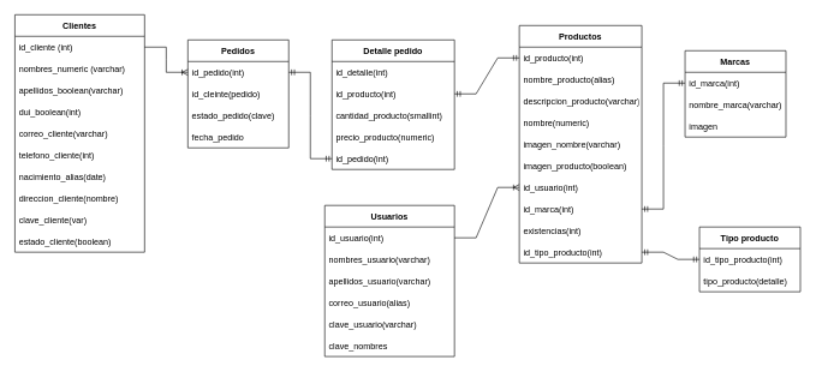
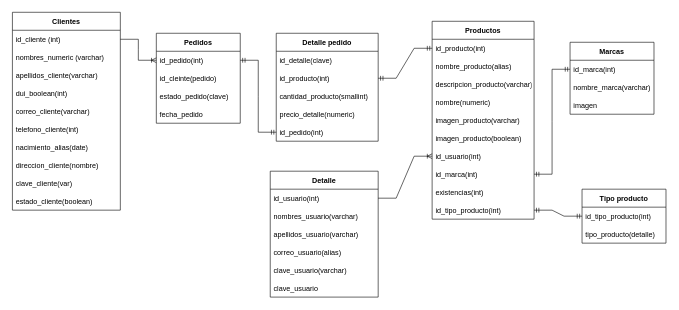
  <mxCell id="0" />
  <mxCell id="1" parent="0" />
  <mxCell id="2" value="Clientes" style="swimlane;fontStyle=1;childLayout=stackLayout;horizontal=1;startSize=30;horizontalStack=0;resizeParent=1;resizeParentMax=0;resizeLast=0;collapsible=1;marginBottom=0;" parent="1" vertex="1"><mxGeometry x="20" y="20" width="180" height="330" as="geometry" /></mxCell>
  <mxCell id="3" value="id_cliente (int)" style="text;strokeColor=none;fillColor=none;align=left;verticalAlign=middle;spacingLeft=4;spacingRight=4;overflow=hidden;points=[[0,0.5],[1,0.5]];portConstraint=eastwest;rotatable=0;" parent="2" vertex="1"><mxGeometry y="30" width="180" height="30" as="geometry" /></mxCell>
  <mxCell id="4" value="nombres_numeric (varchar)" style="text;strokeColor=none;fillColor=none;align=left;verticalAlign=middle;spacingLeft=4;spacingRight=4;overflow=hidden;points=[[0,0.5],[1,0.5]];portConstraint=eastwest;rotatable=0;" parent="2" vertex="1"><mxGeometry y="60" width="180" height="30" as="geometry" /></mxCell>
- <mxCell id="5" value="apellidos_boolean(varchar)" style="text;strokeColor=none;fillColor=none;align=left;verticalAlign=middle;spacingLeft=4;spacingRight=4;overflow=hidden;points=[[0,0.5],[1,0.5]];portConstraint=eastwest;rotatable=0;" parent="2" vertex="1"><mxGeometry y="90" width="180" height="30" as="geometry" /></mxCell>
+ <mxCell id="5" value="apellidos_cliente(varchar)" style="text;strokeColor=none;fillColor=none;align=left;verticalAlign=middle;spacingLeft=4;spacingRight=4;overflow=hidden;points=[[0,0.5],[1,0.5]];portConstraint=eastwest;rotatable=0;" parent="2" vertex="1"><mxGeometry y="90" width="180" height="30" as="geometry" /></mxCell>
  <mxCell id="6" value="dui_boolean(int)" style="text;strokeColor=none;fillColor=none;align=left;verticalAlign=middle;spacingLeft=4;spacingRight=4;overflow=hidden;points=[[0,0.5],[1,0.5]];portConstraint=eastwest;rotatable=0;" parent="2" vertex="1"><mxGeometry y="120" width="180" height="30" as="geometry" /></mxCell>
  <mxCell id="7" value="correo_cliente(varchar)" style="text;strokeColor=none;fillColor=none;align=left;verticalAlign=middle;spacingLeft=4;spacingRight=4;overflow=hidden;points=[[0,0.5],[1,0.5]];portConstraint=eastwest;rotatable=0;" parent="2" vertex="1"><mxGeometry y="150" width="180" height="30" as="geometry" /></mxCell>
  <mxCell id="8" value="telefono_cliente(int)" style="text;strokeColor=none;fillColor=none;align=left;verticalAlign=middle;spacingLeft=4;spacingRight=4;overflow=hidden;points=[[0,0.5],[1,0.5]];portConstraint=eastwest;rotatable=0;" parent="2" vertex="1"><mxGeometry y="180" width="180" height="30" as="geometry" /></mxCell>
  <mxCell id="9" value="nacimiento_alias(date)" style="text;strokeColor=none;fillColor=none;align=left;verticalAlign=middle;spacingLeft=4;spacingRight=4;overflow=hidden;points=[[0,0.5],[1,0.5]];portConstraint=eastwest;rotatable=0;" parent="2" vertex="1"><mxGeometry y="210" width="180" height="30" as="geometry" /></mxCell>
  <mxCell id="10" value="direccion_cliente(nombre)" style="text;strokeColor=none;fillColor=none;align=left;verticalAlign=middle;spacingLeft=4;spacingRight=4;overflow=hidden;points=[[0,0.5],[1,0.5]];portConstraint=eastwest;rotatable=0;" parent="2" vertex="1"><mxGeometry y="240" width="180" height="30" as="geometry" /></mxCell>
  <mxCell id="11" value="clave_cliente(var)" style="text;strokeColor=none;fillColor=none;align=left;verticalAlign=middle;spacingLeft=4;spacingRight=4;overflow=hidden;points=[[0,0.5],[1,0.5]];portConstraint=eastwest;rotatable=0;" parent="2" vertex="1"><mxGeometry y="270" width="180" height="30" as="geometry" /></mxCell>
  <mxCell id="12" value="estado_cliente(boolean)" style="text;strokeColor=none;fillColor=none;align=left;verticalAlign=middle;spacingLeft=4;spacingRight=4;overflow=hidden;points=[[0,0.5],[1,0.5]];portConstraint=eastwest;rotatable=0;" parent="2" vertex="1"><mxGeometry y="300" width="180" height="30" as="geometry" /></mxCell>
  <mxCell id="13" value="Pedidos" style="swimlane;fontStyle=1;childLayout=stackLayout;horizontal=1;startSize=30;horizontalStack=0;resizeParent=1;resizeParentMax=0;resizeLast=0;collapsible=1;marginBottom=0;" parent="1" vertex="1"><mxGeometry x="260" y="55" width="140" height="150" as="geometry" /></mxCell>
  <mxCell id="14" value="id_pedido(int)" style="text;strokeColor=none;fillColor=none;align=left;verticalAlign=middle;spacingLeft=4;spacingRight=4;overflow=hidden;points=[[0,0.5],[1,0.5]];portConstraint=eastwest;rotatable=0;" parent="13" vertex="1"><mxGeometry y="30" width="140" height="30" as="geometry" /></mxCell>
  <mxCell id="15" value="id_cleinte(pedido)" style="text;strokeColor=none;fillColor=none;align=left;verticalAlign=middle;spacingLeft=4;spacingRight=4;overflow=hidden;points=[[0,0.5],[1,0.5]];portConstraint=eastwest;rotatable=0;" parent="13" vertex="1"><mxGeometry y="60" width="140" height="30" as="geometry" /></mxCell>
  <mxCell id="16" value="estado_pedido(clave)" style="text;strokeColor=none;fillColor=none;align=left;verticalAlign=middle;spacingLeft=4;spacingRight=4;overflow=hidden;points=[[0,0.5],[1,0.5]];portConstraint=eastwest;rotatable=0;" parent="13" vertex="1"><mxGeometry y="90" width="140" height="30" as="geometry" /></mxCell>
  <mxCell id="17" value="fecha_pedido" style="text;strokeColor=none;fillColor=none;align=left;verticalAlign=middle;spacingLeft=4;spacingRight=4;overflow=hidden;points=[[0,0.5],[1,0.5]];portConstraint=eastwest;rotatable=0;" parent="13" vertex="1"><mxGeometry y="120" width="140" height="30" as="geometry" /></mxCell>
  <mxCell id="18" value="Marcas" style="swimlane;fontStyle=1;childLayout=stackLayout;horizontal=1;startSize=30;horizontalStack=0;resizeParent=1;resizeParentMax=0;resizeLast=0;collapsible=1;marginBottom=0;" parent="1" vertex="1"><mxGeometry x="950" y="70" width="140" height="120" as="geometry" /></mxCell>
  <mxCell id="19" value="id_marca(int)" style="text;strokeColor=none;fillColor=none;align=left;verticalAlign=middle;spacingLeft=4;spacingRight=4;overflow=hidden;points=[[0,0.5],[1,0.5]];portConstraint=eastwest;rotatable=0;" parent="18" vertex="1"><mxGeometry y="30" width="140" height="30" as="geometry" /></mxCell>
  <mxCell id="20" value="nombre_marca(varchar)" style="text;strokeColor=none;fillColor=none;align=left;verticalAlign=middle;spacingLeft=4;spacingRight=4;overflow=hidden;points=[[0,0.5],[1,0.5]];portConstraint=eastwest;rotatable=0;" parent="18" vertex="1"><mxGeometry y="60" width="140" height="30" as="geometry" /></mxCell>
  <mxCell id="21" value="imagen" style="text;strokeColor=none;fillColor=none;align=left;verticalAlign=middle;spacingLeft=4;spacingRight=4;overflow=hidden;points=[[0,0.5],[1,0.5]];portConstraint=eastwest;rotatable=0;" parent="18" vertex="1"><mxGeometry y="90" width="140" height="30" as="geometry" /></mxCell>
  <mxCell id="22" value="Tipo producto" style="swimlane;fontStyle=1;childLayout=stackLayout;horizontal=1;startSize=30;horizontalStack=0;resizeParent=1;resizeParentMax=0;resizeLast=0;collapsible=1;marginBottom=0;" parent="1" vertex="1"><mxGeometry x="970" y="315" width="140" height="90" as="geometry" /></mxCell>
  <mxCell id="23" value="id_tipo_producto(int)" style="text;strokeColor=none;fillColor=none;align=left;verticalAlign=middle;spacingLeft=4;spacingRight=4;overflow=hidden;points=[[0,0.5],[1,0.5]];portConstraint=eastwest;rotatable=0;" parent="22" vertex="1"><mxGeometry y="30" width="140" height="30" as="geometry" /></mxCell>
  <mxCell id="24" value="tipo_producto(detalle)" style="text;strokeColor=none;fillColor=none;align=left;verticalAlign=middle;spacingLeft=4;spacingRight=4;overflow=hidden;points=[[0,0.5],[1,0.5]];portConstraint=eastwest;rotatable=0;" parent="22" vertex="1"><mxGeometry y="60" width="140" height="30" as="geometry" /></mxCell>
- <mxCell id="25" value="Usuarios" style="swimlane;fontStyle=1;childLayout=stackLayout;horizontal=1;startSize=30;horizontalStack=0;resizeParent=1;resizeParentMax=0;resizeLast=0;collapsible=1;marginBottom=0;" parent="1" vertex="1"><mxGeometry x="450" y="285" width="180" height="210" as="geometry" /></mxCell>
+ <mxCell id="25" value="Detalle" style="swimlane;fontStyle=1;childLayout=stackLayout;horizontal=1;startSize=30;horizontalStack=0;resizeParent=1;resizeParentMax=0;resizeLast=0;collapsible=1;marginBottom=0;" parent="1" vertex="1"><mxGeometry x="450" y="285" width="180" height="210" as="geometry" /></mxCell>
  <mxCell id="26" value="id_usuario(int)" style="text;strokeColor=none;fillColor=none;align=left;verticalAlign=middle;spacingLeft=4;spacingRight=4;overflow=hidden;points=[[0,0.5],[1,0.5]];portConstraint=eastwest;rotatable=0;" parent="25" vertex="1"><mxGeometry y="30" width="180" height="30" as="geometry" /></mxCell>
  <mxCell id="27" value="nombres_usuario(varchar)" style="text;strokeColor=none;fillColor=none;align=left;verticalAlign=middle;spacingLeft=4;spacingRight=4;overflow=hidden;points=[[0,0.5],[1,0.5]];portConstraint=eastwest;rotatable=0;" parent="25" vertex="1"><mxGeometry y="60" width="180" height="30" as="geometry" /></mxCell>
  <mxCell id="28" value="apellidos_usuario(varchar)" style="text;strokeColor=none;fillColor=none;align=left;verticalAlign=middle;spacingLeft=4;spacingRight=4;overflow=hidden;points=[[0,0.5],[1,0.5]];portConstraint=eastwest;rotatable=0;" parent="25" vertex="1"><mxGeometry y="90" width="180" height="30" as="geometry" /></mxCell>
  <mxCell id="29" value="correo_usuario(alias)" style="text;strokeColor=none;fillColor=none;align=left;verticalAlign=middle;spacingLeft=4;spacingRight=4;overflow=hidden;points=[[0,0.5],[1,0.5]];portConstraint=eastwest;rotatable=0;" parent="25" vertex="1"><mxGeometry y="120" width="180" height="30" as="geometry" /></mxCell>
  <mxCell id="30" value="clave_usuario(varchar)" style="text;strokeColor=none;fillColor=none;align=left;verticalAlign=middle;spacingLeft=4;spacingRight=4;overflow=hidden;points=[[0,0.5],[1,0.5]];portConstraint=eastwest;rotatable=0;" parent="25" vertex="1"><mxGeometry y="150" width="180" height="30" as="geometry" /></mxCell>
- <mxCell id="31" value="clave_nombres" style="text;strokeColor=none;fillColor=none;align=left;verticalAlign=middle;spacingLeft=4;spacingRight=4;overflow=hidden;points=[[0,0.5],[1,0.5]];portConstraint=eastwest;rotatable=0;" parent="25" vertex="1"><mxGeometry y="180" width="180" height="30" as="geometry" /></mxCell>
+ <mxCell id="31" value="clave_usuario" style="text;strokeColor=none;fillColor=none;align=left;verticalAlign=middle;spacingLeft=4;spacingRight=4;overflow=hidden;points=[[0,0.5],[1,0.5]];portConstraint=eastwest;rotatable=0;" parent="25" vertex="1"><mxGeometry y="180" width="180" height="30" as="geometry" /></mxCell>
  <mxCell id="32" value="Productos" style="swimlane;fontStyle=1;childLayout=stackLayout;horizontal=1;startSize=30;horizontalStack=0;resizeParent=1;resizeParentMax=0;resizeLast=0;collapsible=1;marginBottom=0;" parent="1" vertex="1"><mxGeometry x="720" y="35" width="170" height="330" as="geometry" /></mxCell>
  <mxCell id="33" value="id_producto(int)" style="text;strokeColor=none;fillColor=none;align=left;verticalAlign=middle;spacingLeft=4;spacingRight=4;overflow=hidden;points=[[0,0.5],[1,0.5]];portConstraint=eastwest;rotatable=0;" parent="32" vertex="1"><mxGeometry y="30" width="170" height="30" as="geometry" /></mxCell>
  <mxCell id="34" value="nombre_producto(alias)" style="text;strokeColor=none;fillColor=none;align=left;verticalAlign=middle;spacingLeft=4;spacingRight=4;overflow=hidden;points=[[0,0.5],[1,0.5]];portConstraint=eastwest;rotatable=0;" parent="32" vertex="1"><mxGeometry y="60" width="170" height="30" as="geometry" /></mxCell>
  <mxCell id="35" value="descripcion_producto(varchar)" style="text;strokeColor=none;fillColor=none;align=left;verticalAlign=middle;spacingLeft=4;spacingRight=4;overflow=hidden;points=[[0,0.5],[1,0.5]];portConstraint=eastwest;rotatable=0;" parent="32" vertex="1"><mxGeometry y="90" width="170" height="30" as="geometry" /></mxCell>
  <mxCell id="36" value="nombre(numeric)" style="text;strokeColor=none;fillColor=none;align=left;verticalAlign=middle;spacingLeft=4;spacingRight=4;overflow=hidden;points=[[0,0.5],[1,0.5]];portConstraint=eastwest;rotatable=0;" parent="32" vertex="1"><mxGeometry y="120" width="170" height="30" as="geometry" /></mxCell>
- <mxCell id="37" value="imagen_nombre(varchar)" style="text;strokeColor=none;fillColor=none;align=left;verticalAlign=middle;spacingLeft=4;spacingRight=4;overflow=hidden;points=[[0,0.5],[1,0.5]];portConstraint=eastwest;rotatable=0;" parent="32" vertex="1"><mxGeometry y="150" width="170" height="30" as="geometry" /></mxCell>
+ <mxCell id="37" value="imagen_producto(varchar)" style="text;strokeColor=none;fillColor=none;align=left;verticalAlign=middle;spacingLeft=4;spacingRight=4;overflow=hidden;points=[[0,0.5],[1,0.5]];portConstraint=eastwest;rotatable=0;" parent="32" vertex="1"><mxGeometry y="150" width="170" height="30" as="geometry" /></mxCell>
  <mxCell id="38" value="imagen_producto(boolean)" style="text;strokeColor=none;fillColor=none;align=left;verticalAlign=middle;spacingLeft=4;spacingRight=4;overflow=hidden;points=[[0,0.5],[1,0.5]];portConstraint=eastwest;rotatable=0;" parent="32" vertex="1"><mxGeometry y="180" width="170" height="30" as="geometry" /></mxCell>
  <mxCell id="39" value="id_usuario(int)" style="text;strokeColor=none;fillColor=none;align=left;verticalAlign=middle;spacingLeft=4;spacingRight=4;overflow=hidden;points=[[0,0.5],[1,0.5]];portConstraint=eastwest;rotatable=0;" parent="32" vertex="1"><mxGeometry y="210" width="170" height="30" as="geometry" /></mxCell>
  <mxCell id="40" value="id_marca(int)" style="text;strokeColor=none;fillColor=none;align=left;verticalAlign=middle;spacingLeft=4;spacingRight=4;overflow=hidden;points=[[0,0.5],[1,0.5]];portConstraint=eastwest;rotatable=0;" parent="32" vertex="1"><mxGeometry y="240" width="170" height="30" as="geometry" /></mxCell>
  <mxCell id="41" value="existencias(int)" style="text;strokeColor=none;fillColor=none;align=left;verticalAlign=middle;spacingLeft=4;spacingRight=4;overflow=hidden;points=[[0,0.5],[1,0.5]];portConstraint=eastwest;rotatable=0;" parent="32" vertex="1"><mxGeometry y="270" width="170" height="30" as="geometry" /></mxCell>
  <mxCell id="42" value="id_tipo_producto(int)" style="text;strokeColor=none;fillColor=none;align=left;verticalAlign=middle;spacingLeft=4;spacingRight=4;overflow=hidden;points=[[0,0.5],[1,0.5]];portConstraint=eastwest;rotatable=0;" vertex="1" parent="32"><mxGeometry y="300" width="170" height="30" as="geometry" /></mxCell>
  <mxCell id="43" value="Detalle pedido" style="swimlane;fontStyle=1;childLayout=stackLayout;horizontal=1;startSize=30;horizontalStack=0;resizeParent=1;resizeParentMax=0;resizeLast=0;collapsible=1;marginBottom=0;" parent="1" vertex="1"><mxGeometry x="460" y="55" width="170" height="180" as="geometry" /></mxCell>
- <mxCell id="44" value="id_detalle(int)" style="text;strokeColor=none;fillColor=none;align=left;verticalAlign=middle;spacingLeft=4;spacingRight=4;overflow=hidden;points=[[0,0.5],[1,0.5]];portConstraint=eastwest;rotatable=0;" parent="43" vertex="1"><mxGeometry y="30" width="170" height="30" as="geometry" /></mxCell>
+ <mxCell id="44" value="id_detalle(clave)" style="text;strokeColor=none;fillColor=none;align=left;verticalAlign=middle;spacingLeft=4;spacingRight=4;overflow=hidden;points=[[0,0.5],[1,0.5]];portConstraint=eastwest;rotatable=0;" parent="43" vertex="1"><mxGeometry y="30" width="170" height="30" as="geometry" /></mxCell>
  <mxCell id="45" value="id_producto(int)" style="text;strokeColor=none;fillColor=none;align=left;verticalAlign=middle;spacingLeft=4;spacingRight=4;overflow=hidden;points=[[0,0.5],[1,0.5]];portConstraint=eastwest;rotatable=0;" parent="43" vertex="1"><mxGeometry y="60" width="170" height="30" as="geometry" /></mxCell>
  <mxCell id="46" value="cantidad_producto(smallint)" style="text;strokeColor=none;fillColor=none;align=left;verticalAlign=middle;spacingLeft=4;spacingRight=4;overflow=hidden;points=[[0,0.5],[1,0.5]];portConstraint=eastwest;rotatable=0;" parent="43" vertex="1"><mxGeometry y="90" width="170" height="30" as="geometry" /></mxCell>
- <mxCell id="47" value="precio_producto(numeric)" style="text;strokeColor=none;fillColor=none;align=left;verticalAlign=middle;spacingLeft=4;spacingRight=4;overflow=hidden;points=[[0,0.5],[1,0.5]];portConstraint=eastwest;rotatable=0;" parent="43" vertex="1"><mxGeometry y="120" width="170" height="30" as="geometry" /></mxCell>
+ <mxCell id="47" value="precio_detalle(numeric)" style="text;strokeColor=none;fillColor=none;align=left;verticalAlign=middle;spacingLeft=4;spacingRight=4;overflow=hidden;points=[[0,0.5],[1,0.5]];portConstraint=eastwest;rotatable=0;" parent="43" vertex="1"><mxGeometry y="120" width="170" height="30" as="geometry" /></mxCell>
  <mxCell id="48" value="id_pedido(int)" style="text;strokeColor=none;fillColor=none;align=left;verticalAlign=middle;spacingLeft=4;spacingRight=4;overflow=hidden;points=[[0,0.5],[1,0.5]];portConstraint=eastwest;rotatable=0;" parent="43" vertex="1"><mxGeometry y="150" width="170" height="30" as="geometry" /></mxCell>
  <mxCell id="49" value="" style="edgeStyle=entityRelationEdgeStyle;fontSize=12;html=1;endArrow=ERmandOne;startArrow=ERmandOne;rounded=0;" edge="1" parent="1" source="14" target="48"><mxGeometry width="100" height="100" relative="1" as="geometry"><mxPoint x="-110" y="395" as="sourcePoint" /><mxPoint x="-10" y="295" as="targetPoint" /></mxGeometry></mxCell>
  <mxCell id="50" value="" style="edgeStyle=entityRelationEdgeStyle;fontSize=12;html=1;endArrow=ERmandOne;startArrow=ERmandOne;rounded=0;" edge="1" parent="1" source="40" target="19"><mxGeometry width="100" height="100" relative="1" as="geometry"><mxPoint x="240" y="545" as="sourcePoint" /><mxPoint x="340" y="445" as="targetPoint" /></mxGeometry></mxCell>
  <mxCell id="51" value="" style="edgeStyle=entityRelationEdgeStyle;fontSize=12;html=1;endArrow=ERmandOne;startArrow=ERmandOne;rounded=0;" edge="1" parent="1" source="45" target="33"><mxGeometry width="100" height="100" relative="1" as="geometry"><mxPoint x="630" y="130" as="sourcePoint" /><mxPoint x="690" y="165" as="targetPoint" /></mxGeometry></mxCell>
  <mxCell id="52" value="" style="edgeStyle=entityRelationEdgeStyle;fontSize=12;html=1;endArrow=ERoneToMany;rounded=0;" edge="1" parent="1" source="26" target="39"><mxGeometry width="100" height="100" relative="1" as="geometry"><mxPoint x="610" y="315" as="sourcePoint" /><mxPoint x="800" y="405" as="targetPoint" /></mxGeometry></mxCell>
  <mxCell id="53" value="" style="edgeStyle=entityRelationEdgeStyle;fontSize=12;html=1;endArrow=ERoneToMany;rounded=0;" edge="1" parent="1" source="3" target="14"><mxGeometry width="100" height="100" relative="1" as="geometry"><mxPoint x="260" y="365" as="sourcePoint" /><mxPoint x="230" y="155" as="targetPoint" /></mxGeometry></mxCell>
  <mxCell id="54" value="" style="edgeStyle=entityRelationEdgeStyle;fontSize=12;html=1;endArrow=ERmandOne;startArrow=ERmandOne;rounded=0;entryX=0;entryY=0.5;entryDx=0;entryDy=0;" edge="1" parent="1" source="42" target="23"><mxGeometry width="100" height="100" relative="1" as="geometry"><mxPoint x="950" y="485" as="sourcePoint" /><mxPoint x="1050" y="385" as="targetPoint" /></mxGeometry></mxCell>
